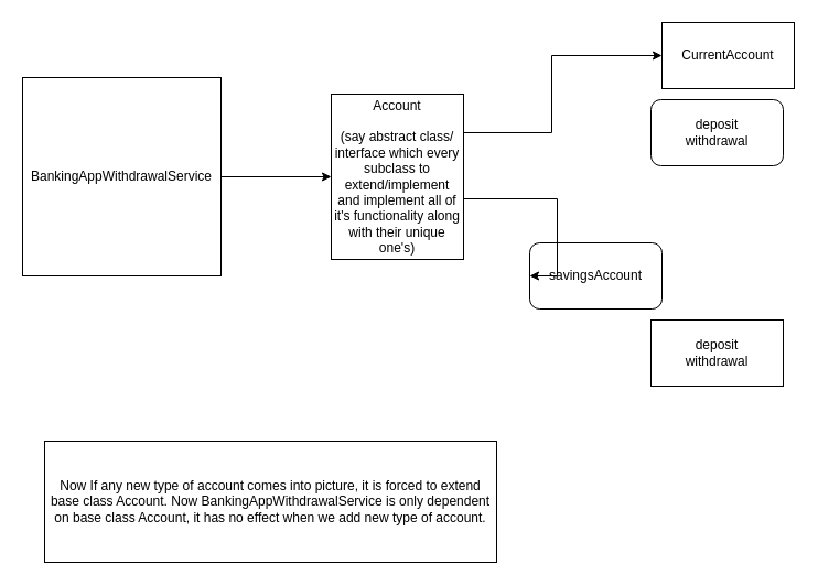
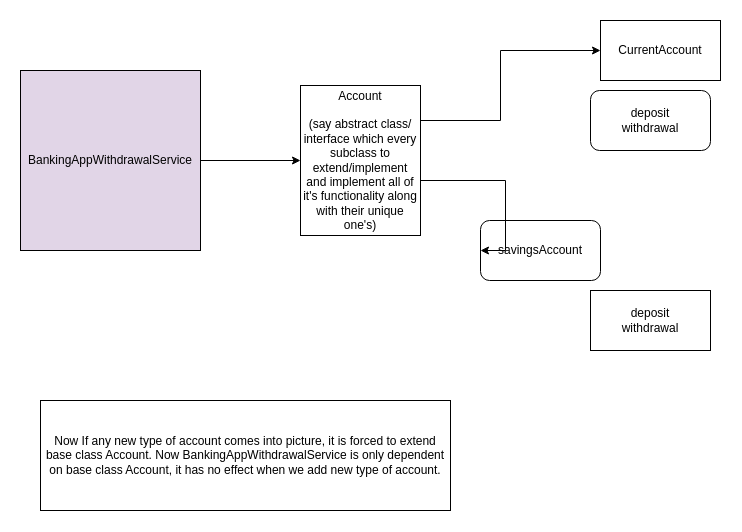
  <mxCell id="0" />
  <mxCell id="1" parent="0" />
  <mxCell id="2" style="edgeStyle=orthogonalEdgeStyle;rounded=0;orthogonalLoop=1;jettySize=auto;html=1;entryX=0;entryY=0.5;entryDx=0;entryDy=0;" parent="1" source="3" target="11" edge="1"><mxGeometry relative="1" as="geometry" /></mxCell>
- <mxCell id="3" value="BankingAppWithdrawalService" style="whiteSpace=wrap;html=1;aspect=fixed;" parent="1" vertex="1"><mxGeometry x="20" y="70" width="180" height="180" as="geometry" /></mxCell>
+ <mxCell id="3" value="BankingAppWithdrawalService" style="whiteSpace=wrap;html=1;aspect=fixed;fillColor=#e1d5e7;" parent="1" vertex="1"><mxGeometry x="20" y="70" width="180" height="180" as="geometry" /></mxCell>
  <mxCell id="4" value="CurrentAccount" style="whiteSpace=wrap;html=1;" parent="1" vertex="1"><mxGeometry x="600" y="20" width="120" height="60" as="geometry" /></mxCell>
  <mxCell id="5" value="deposit&lt;br&gt;withdrawal" style="whiteSpace=wrap;html=1;" parent="1" vertex="1"><mxGeometry x="590" y="290" width="120" height="60" as="geometry" /></mxCell>
  <mxCell id="6" value="deposit&lt;br&gt;withdrawal" style="rounded=1;whiteSpace=wrap;html=1;" parent="1" vertex="1"><mxGeometry x="590" y="90" width="120" height="60" as="geometry" /></mxCell>
  <mxCell id="7" value="savingsAccount" style="rounded=1;whiteSpace=wrap;html=1;" parent="1" vertex="1"><mxGeometry x="480" y="220" width="120" height="60" as="geometry" /></mxCell>
  <mxCell id="8" value="Now If any new type of account comes into picture, it is forced to extend base class Account. Now BankingAppWithdrawalService is only dependent on base class Account, it has no effect when we add new type of account.&lt;br&gt;" style="rounded=0;whiteSpace=wrap;html=1;" parent="1" vertex="1"><mxGeometry x="40" y="400" width="410" height="110" as="geometry" /></mxCell>
  <mxCell id="9" style="edgeStyle=orthogonalEdgeStyle;rounded=0;orthogonalLoop=1;jettySize=auto;html=1;entryX=0;entryY=0.5;entryDx=0;entryDy=0;exitX=1;exitY=0.25;exitDx=0;exitDy=0;" parent="1" source="11" target="4" edge="1"><mxGeometry relative="1" as="geometry"><Array as="points"><mxPoint x="420" y="120" /><mxPoint x="500" y="120" /><mxPoint x="500" y="50" /></Array></mxGeometry></mxCell>
  <mxCell id="10" style="edgeStyle=orthogonalEdgeStyle;rounded=0;orthogonalLoop=1;jettySize=auto;html=1;entryX=0;entryY=0.5;entryDx=0;entryDy=0;" parent="1" source="11" target="7" edge="1"><mxGeometry relative="1" as="geometry"><Array as="points"><mxPoint x="505" y="180" /><mxPoint x="505" y="250" /></Array></mxGeometry></mxCell>
  <mxCell id="11" value="Account&lt;br&gt;&lt;br&gt;(say abstract class/ interface which every subclass to extend/implement and implement all of it's functionality along with their unique one's)" style="rounded=0;whiteSpace=wrap;html=1;" parent="1" vertex="1"><mxGeometry x="300" y="85" width="120" height="150" as="geometry" /></mxCell>
